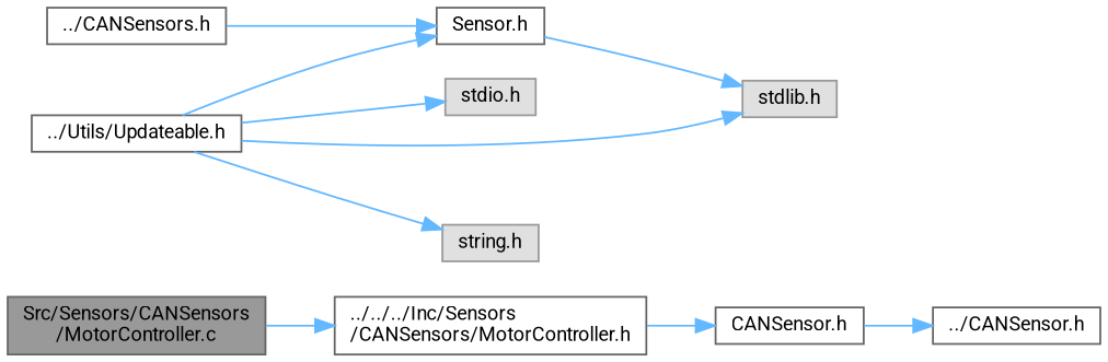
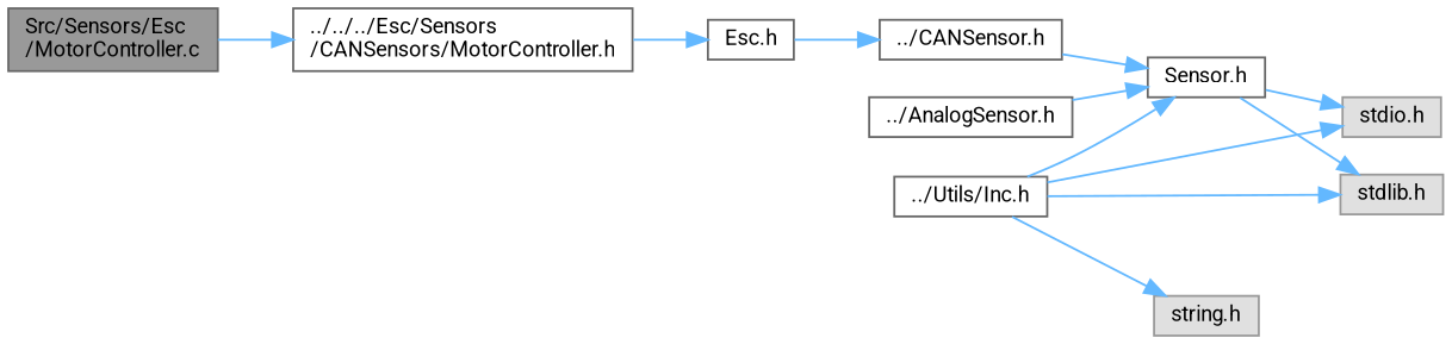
  digraph {
    fontname=Roboto
    rankdir=LR
    node [color=grey40 fillcolor=white fontname=Roboto fontsize=10 shape=box style=filled]
    edge [color=steelblue1 fontname=Roboto fontsize=10 labelfontname=Helvetica labelfontsize=10 style=solid]
-   n1 [color=gray40 fillcolor=grey60 fontcolor=black height=0.2 label="Src/Sensors/CANSensors\l/MotorController.c" width=0.4]
-   n2 [height=0.2 label="../../../Inc/Sensors\l/CANSensors/MotorController.h" width=0.4]
-   n3 [height=0.2 label="CANSensor.h" width=0.4]
+   n1 [color=gray40 fillcolor=grey60 fontcolor=black height=0.2 label="Src/Sensors/Esc\l/MotorController.c" width=0.4]
+   n2 [height=0.2 label="../../../Esc/Sensors\l/CANSensors/MotorController.h" width=0.4]
+   n3 [height=0.2 label="Esc.h" width=0.4]
    n4 [height=0.2 label="../CANSensor.h" width=0.4]
    n5 [height=0.2 label="Sensor.h" width=0.4]
    n6 [color=grey60 fillcolor="#E0E0E0" height=0.2 label="stdio.h" width=0.4]
    n7 [color=grey60 fillcolor="#E0E0E0" height=0.2 label="stdlib.h" width=0.4]
-   n8 [height=0.2 label="../Utils/Updateable.h" width=0.4]
+   n8 [height=0.2 label="../Utils/Inc.h" width=0.4]
    n9 [color=grey60 fillcolor="#E0E0E0" height=0.2 label="string.h" width=0.4]
-   n10 [height=0.2 label="../CANSensors.h" width=0.4]
+   n10 [height=0.2 label="../AnalogSensor.h" width=0.4]
    n1 -> n2
    n2 -> n3
    n3 -> n4
+   n4 -> n5
+   n5 -> n6
    n5 -> n7
    n8 -> n5
    n8 -> n6
    n8 -> n7
    n8 -> n9
    n10 -> n5
  }
